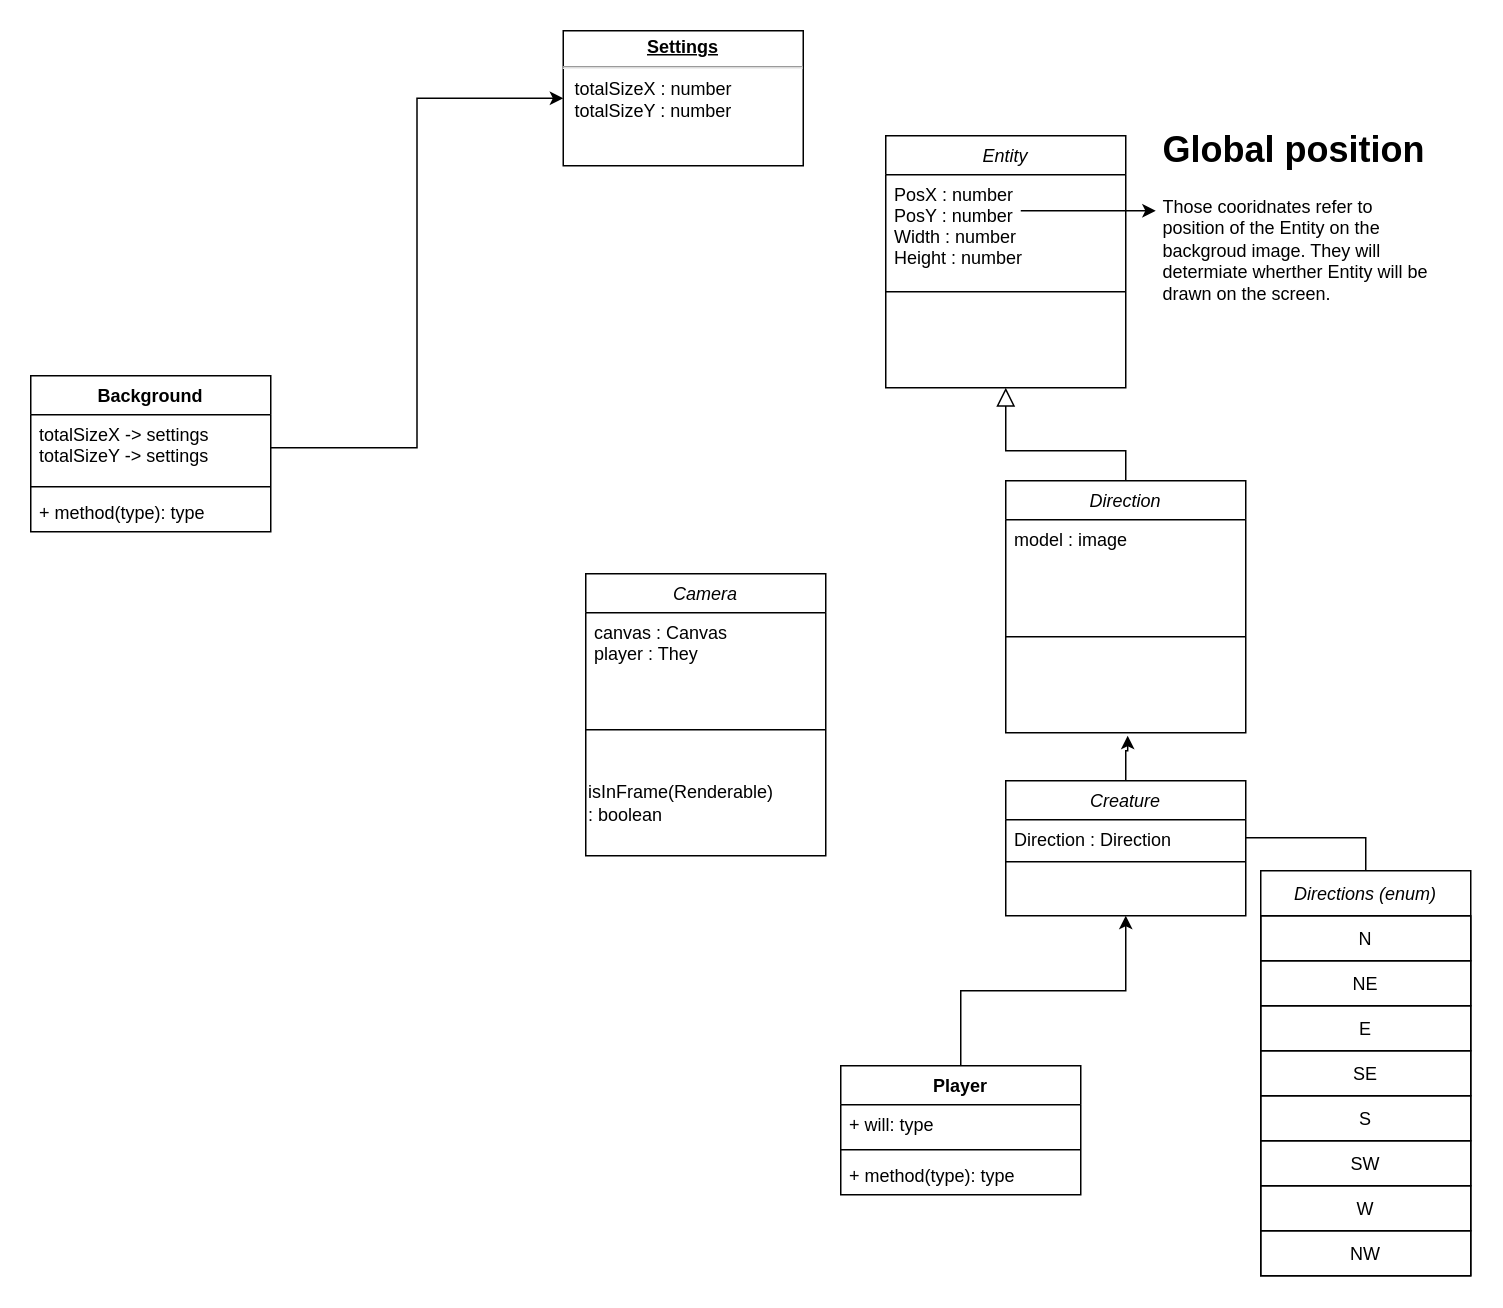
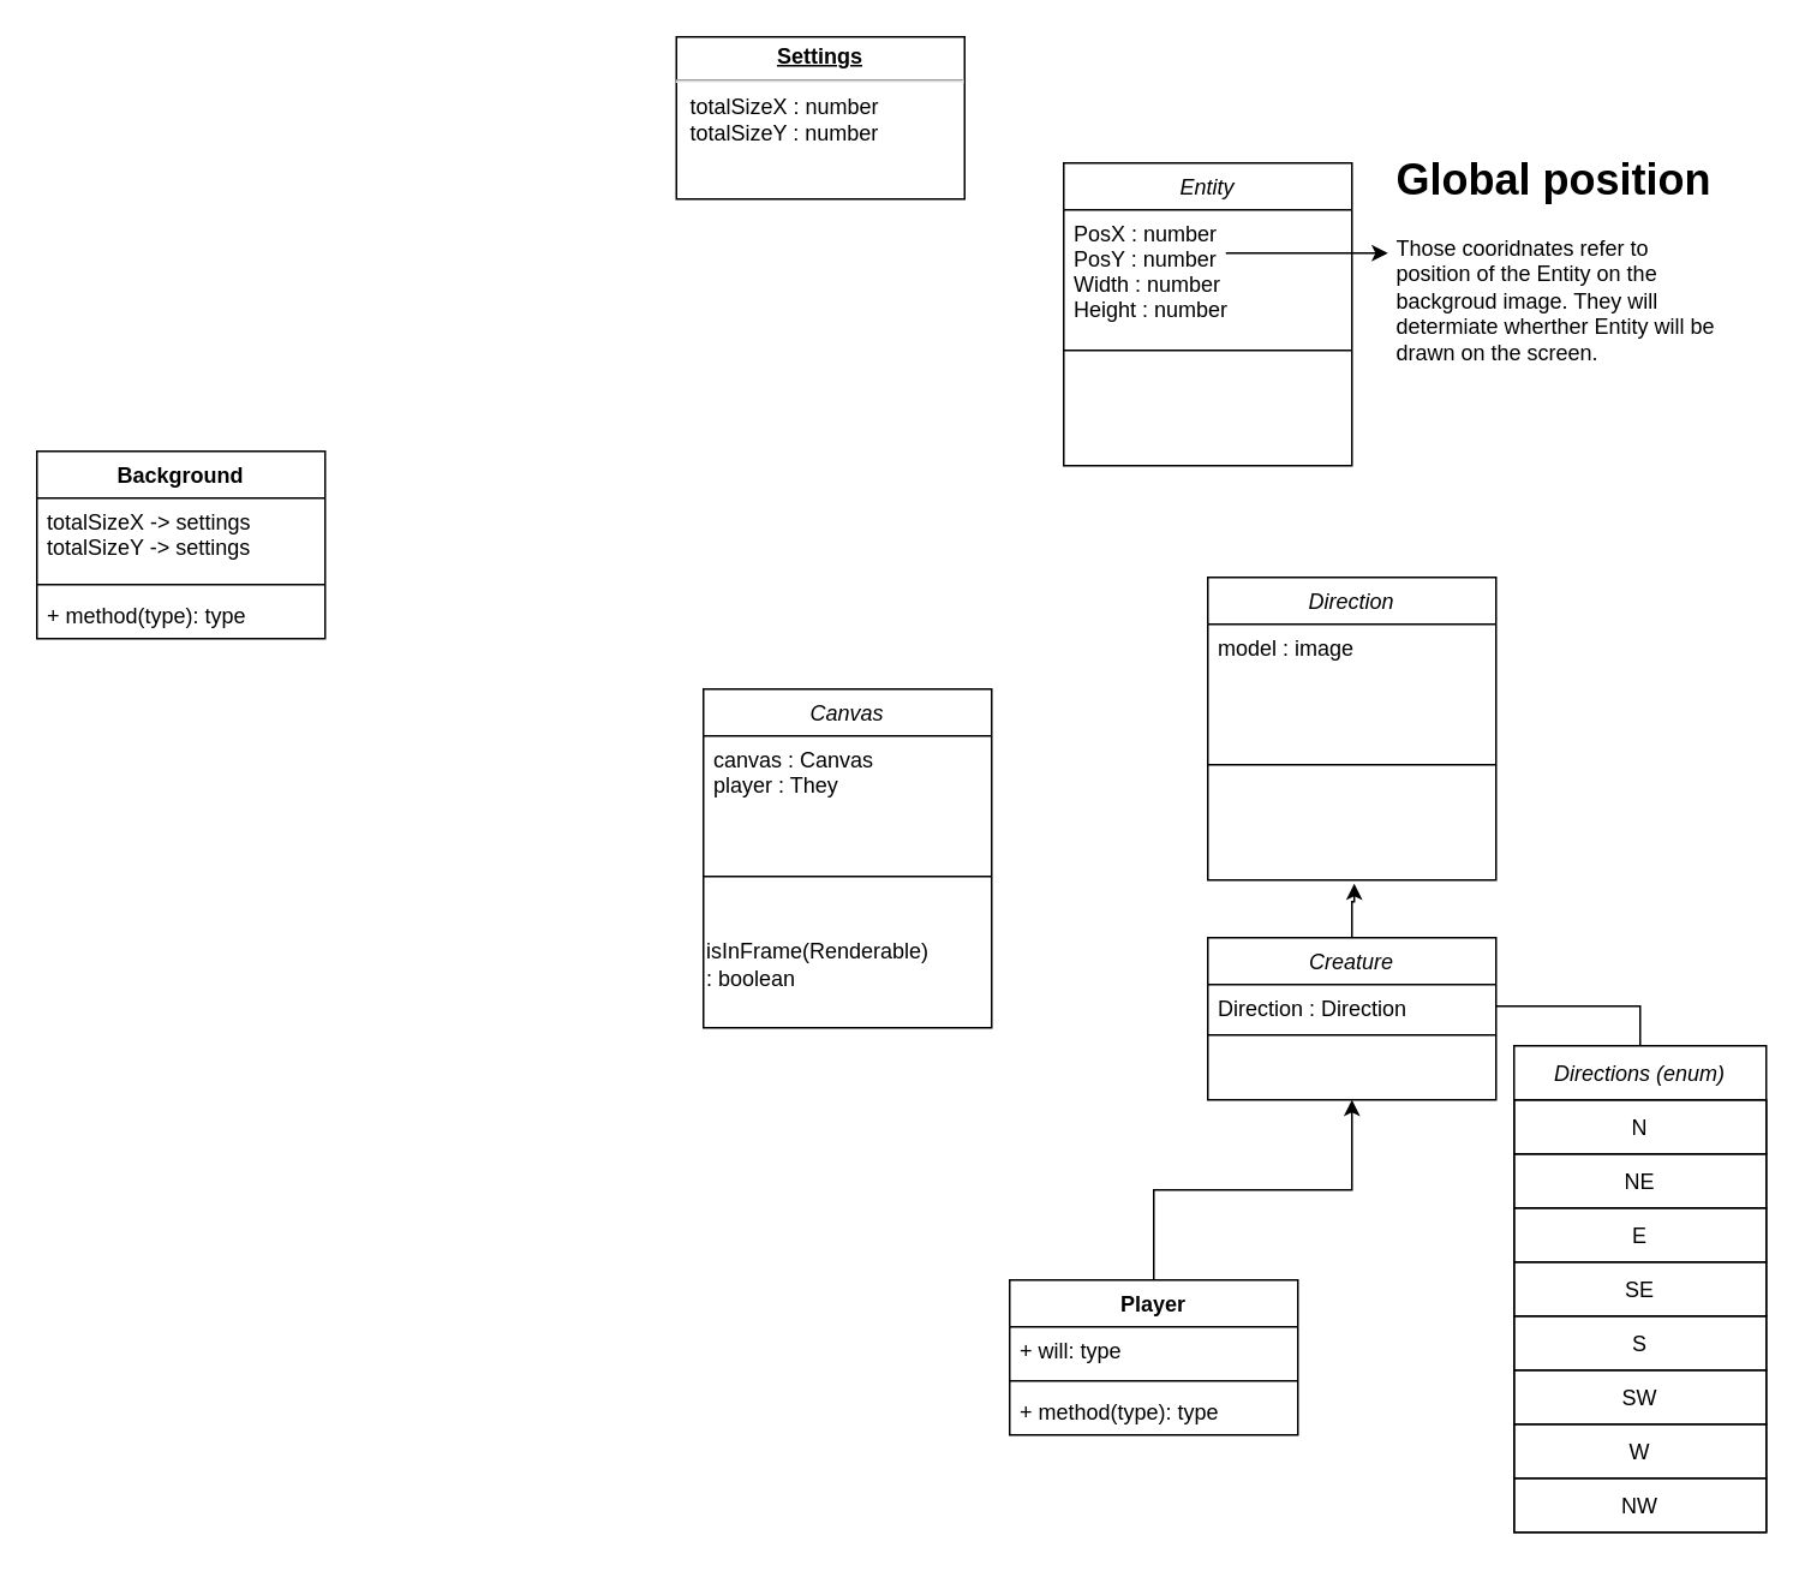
  <mxCell id="0" />
  <mxCell id="1" parent="0" />
  <mxCell id="2" value="Entity" style="swimlane;fontStyle=2;align=center;verticalAlign=top;childLayout=stackLayout;horizontal=1;startSize=26;horizontalStack=0;resizeParent=1;resizeLast=0;collapsible=1;marginBottom=0;rounded=0;shadow=0;strokeWidth=1;" parent="1" vertex="1"><mxGeometry x="590" y="90" width="160" height="168" as="geometry"><mxRectangle x="200" y="80" width="160" height="26" as="alternateBounds" /></mxGeometry></mxCell>
  <mxCell id="3" value="" style="endArrow=classic;html=1;rounded=0;" parent="2" target="21" edge="1"><mxGeometry width="50" height="50" relative="1" as="geometry"><mxPoint x="90" y="50" as="sourcePoint" /><mxPoint x="240" y="50" as="targetPoint" /></mxGeometry></mxCell>
  <mxCell id="4" value="PosX : number&#10;PosY : number&#10;Width : number&#10;Height : number&#10;&#10;" style="text;align=left;verticalAlign=top;spacingLeft=4;spacingRight=4;overflow=hidden;rotatable=0;points=[[0,0.5],[1,0.5]];portConstraint=eastwest;" parent="2" vertex="1"><mxGeometry y="26" width="160" height="64" as="geometry" /></mxCell>
  <mxCell id="5" value="" style="line;html=1;strokeWidth=1;align=left;verticalAlign=middle;spacingTop=-1;spacingLeft=3;spacingRight=3;rotatable=0;labelPosition=right;points=[];portConstraint=eastwest;" parent="2" vertex="1"><mxGeometry y="90" width="160" height="28" as="geometry" /></mxCell>
  <mxCell id="6" value="&lt;p style=&quot;line-height: 1.2;&quot;&gt;&lt;br&gt;&lt;/p&gt;" style="text;html=1;resizable=0;autosize=1;align=left;verticalAlign=middle;points=[];fillColor=none;strokeColor=none;rounded=0;" parent="2" vertex="1"><mxGeometry y="118" width="160" height="50" as="geometry" /></mxCell>
- <mxCell id="7" value="" style="endArrow=block;endSize=10;endFill=0;shadow=0;strokeWidth=1;rounded=0;edgeStyle=elbowEdgeStyle;elbow=vertical;exitX=0.5;exitY=0;exitDx=0;exitDy=0;" parent="1" source="26" target="2" edge="1"><mxGeometry width="160" relative="1" as="geometry"><mxPoint x="800" y="440" as="sourcePoint" /><mxPoint x="700" y="281" as="targetPoint" /><Array as="points"><mxPoint x="670" y="300" /><mxPoint x="660" y="310" /><mxPoint x="660" y="340" /></Array></mxGeometry></mxCell>
  <mxCell id="8" value="Directions (enum)" style="swimlane;fontStyle=2;childLayout=stackLayout;horizontal=1;startSize=30;horizontalStack=0;resizeParent=1;resizeParentMax=0;resizeLast=0;collapsible=1;marginBottom=0;" parent="1" vertex="1"><mxGeometry x="840" y="580" width="140" height="270" as="geometry" /></mxCell>
  <mxCell id="9" value="N" style="text;strokeColor=default;fillColor=none;align=center;verticalAlign=middle;spacingLeft=4;spacingRight=4;overflow=hidden;points=[[0,0.5],[1,0.5]];portConstraint=eastwest;rotatable=0;" parent="8" vertex="1"><mxGeometry y="30" width="140" height="30" as="geometry" /></mxCell>
  <mxCell id="10" value="NE" style="text;strokeColor=default;fillColor=none;align=center;verticalAlign=middle;spacingLeft=4;spacingRight=4;overflow=hidden;points=[[0,0.5],[1,0.5]];portConstraint=eastwest;rotatable=0;" parent="8" vertex="1"><mxGeometry y="60" width="140" height="30" as="geometry" /></mxCell>
  <mxCell id="11" value="E" style="text;strokeColor=default;fillColor=none;align=center;verticalAlign=middle;spacingLeft=4;spacingRight=4;overflow=hidden;points=[[0,0.5],[1,0.5]];portConstraint=eastwest;rotatable=0;" parent="8" vertex="1"><mxGeometry y="90" width="140" height="30" as="geometry" /></mxCell>
  <mxCell id="12" value="SE" style="text;strokeColor=default;fillColor=none;align=center;verticalAlign=middle;spacingLeft=4;spacingRight=4;overflow=hidden;points=[[0,0.5],[1,0.5]];portConstraint=eastwest;rotatable=0;" parent="8" vertex="1"><mxGeometry y="120" width="140" height="30" as="geometry" /></mxCell>
  <mxCell id="13" value="S" style="text;strokeColor=default;fillColor=none;align=center;verticalAlign=middle;spacingLeft=4;spacingRight=4;overflow=hidden;points=[[0,0.5],[1,0.5]];portConstraint=eastwest;rotatable=0;" parent="8" vertex="1"><mxGeometry y="150" width="140" height="30" as="geometry" /></mxCell>
  <mxCell id="14" value="SW" style="text;strokeColor=default;fillColor=none;align=center;verticalAlign=middle;spacingLeft=4;spacingRight=4;overflow=hidden;points=[[0,0.5],[1,0.5]];portConstraint=eastwest;rotatable=0;" parent="8" vertex="1"><mxGeometry y="180" width="140" height="30" as="geometry" /></mxCell>
  <mxCell id="15" value="W" style="text;strokeColor=default;fillColor=none;align=center;verticalAlign=middle;spacingLeft=4;spacingRight=4;overflow=hidden;points=[[0,0.5],[1,0.5]];portConstraint=eastwest;rotatable=0;" parent="8" vertex="1"><mxGeometry y="210" width="140" height="30" as="geometry" /></mxCell>
  <mxCell id="16" value="NW" style="text;strokeColor=default;fillColor=none;align=center;verticalAlign=middle;spacingLeft=4;spacingRight=4;overflow=hidden;points=[[0,0.5],[1,0.5]];portConstraint=eastwest;rotatable=0;" parent="8" vertex="1"><mxGeometry y="240" width="140" height="30" as="geometry" /></mxCell>
  <mxCell id="17" style="edgeStyle=orthogonalEdgeStyle;rounded=0;orthogonalLoop=1;jettySize=auto;html=1;entryX=0.508;entryY=1.04;entryDx=0;entryDy=0;entryPerimeter=0;" edge="1" parent="1" source="18" target="29"><mxGeometry relative="1" as="geometry" /></mxCell>
  <mxCell id="18" value="Creature&#10;" style="swimlane;fontStyle=2;align=center;verticalAlign=top;childLayout=stackLayout;horizontal=1;startSize=26;horizontalStack=0;resizeParent=1;resizeLast=0;collapsible=1;marginBottom=0;rounded=0;shadow=0;strokeWidth=1;" parent="1" vertex="1"><mxGeometry x="670" y="520" width="160" height="90" as="geometry"><mxRectangle x="200" y="80" width="160" height="26" as="alternateBounds" /></mxGeometry></mxCell>
  <mxCell id="19" value="Direction : Direction&#10;" style="text;align=left;verticalAlign=top;spacingLeft=4;spacingRight=4;overflow=hidden;rotatable=0;points=[[0,0.5],[1,0.5]];portConstraint=eastwest;" parent="18" vertex="1"><mxGeometry y="26" width="160" height="24" as="geometry" /></mxCell>
  <mxCell id="20" value="" style="line;html=1;strokeWidth=1;align=left;verticalAlign=middle;spacingTop=-1;spacingLeft=3;spacingRight=3;rotatable=0;labelPosition=right;points=[];portConstraint=eastwest;" parent="18" vertex="1"><mxGeometry y="50" width="160" height="8" as="geometry" /></mxCell>
  <mxCell id="21" value="&lt;h1&gt;Global position&lt;/h1&gt;&lt;p&gt;Those cooridnates refer to position of the Entity on the backgroud image. They will determiate wherther Entity will be drawn on the screen.&lt;/p&gt;" style="text;html=1;strokeColor=none;fillColor=none;spacing=5;spacingTop=-20;whiteSpace=wrap;overflow=hidden;rounded=0;" parent="1" vertex="1"><mxGeometry x="770" y="80" width="190" height="120" as="geometry" /></mxCell>
- <mxCell id="22" value="Camera" style="swimlane;fontStyle=2;align=center;verticalAlign=top;childLayout=stackLayout;horizontal=1;startSize=26;horizontalStack=0;resizeParent=1;resizeLast=0;collapsible=1;marginBottom=0;rounded=0;shadow=0;strokeWidth=1;" parent="1" vertex="1"><mxGeometry x="390" y="382" width="160" height="188" as="geometry"><mxRectangle x="200" y="80" width="160" height="26" as="alternateBounds" /></mxGeometry></mxCell>
+ <mxCell id="22" value="Canvas" style="swimlane;fontStyle=2;align=center;verticalAlign=top;childLayout=stackLayout;horizontal=1;startSize=26;horizontalStack=0;resizeParent=1;resizeLast=0;collapsible=1;marginBottom=0;rounded=0;shadow=0;strokeWidth=1;" parent="1" vertex="1"><mxGeometry x="390" y="382" width="160" height="188" as="geometry"><mxRectangle x="200" y="80" width="160" height="26" as="alternateBounds" /></mxGeometry></mxCell>
  <mxCell id="23" value="canvas : Canvas&#10;player : They" style="text;align=left;verticalAlign=top;spacingLeft=4;spacingRight=4;overflow=hidden;rotatable=0;points=[[0,0.5],[1,0.5]];portConstraint=eastwest;" parent="22" vertex="1"><mxGeometry y="26" width="160" height="64" as="geometry" /></mxCell>
  <mxCell id="24" value="" style="line;html=1;strokeWidth=1;align=left;verticalAlign=middle;spacingTop=-1;spacingLeft=3;spacingRight=3;rotatable=0;labelPosition=right;points=[];portConstraint=eastwest;" parent="22" vertex="1"><mxGeometry y="90" width="160" height="28" as="geometry" /></mxCell>
  <mxCell id="25" value="&lt;p style=&quot;line-height: 1.2;&quot;&gt;isInFrame(Renderable) &lt;br&gt;: boolean&lt;/p&gt;" style="text;html=1;resizable=0;autosize=1;align=left;verticalAlign=middle;points=[];fillColor=none;strokeColor=none;rounded=0;" parent="22" vertex="1"><mxGeometry y="118" width="160" height="70" as="geometry" /></mxCell>
  <mxCell id="26" value="Direction" style="swimlane;fontStyle=2;align=center;verticalAlign=top;childLayout=stackLayout;horizontal=1;startSize=26;horizontalStack=0;resizeParent=1;resizeLast=0;collapsible=1;marginBottom=0;rounded=0;shadow=0;strokeWidth=1;" parent="1" vertex="1"><mxGeometry x="670" y="320" width="160" height="168" as="geometry"><mxRectangle x="200" y="80" width="160" height="26" as="alternateBounds" /></mxGeometry></mxCell>
  <mxCell id="27" value="model : image&#10;" style="text;align=left;verticalAlign=top;spacingLeft=4;spacingRight=4;overflow=hidden;rotatable=0;points=[[0,0.5],[1,0.5]];portConstraint=eastwest;" parent="26" vertex="1"><mxGeometry y="26" width="160" height="64" as="geometry" /></mxCell>
  <mxCell id="28" value="" style="line;html=1;strokeWidth=1;align=left;verticalAlign=middle;spacingTop=-1;spacingLeft=3;spacingRight=3;rotatable=0;labelPosition=right;points=[];portConstraint=eastwest;" parent="26" vertex="1"><mxGeometry y="90" width="160" height="28" as="geometry" /></mxCell>
  <mxCell id="29" value="&lt;p style=&quot;line-height: 1.2;&quot;&gt;&lt;br&gt;&lt;/p&gt;" style="text;html=1;resizable=0;autosize=1;align=left;verticalAlign=middle;points=[];fillColor=none;strokeColor=none;rounded=0;" parent="26" vertex="1"><mxGeometry y="118" width="160" height="50" as="geometry" /></mxCell>
  <mxCell id="30" style="edgeStyle=orthogonalEdgeStyle;rounded=0;orthogonalLoop=1;jettySize=auto;html=1;entryX=0.5;entryY=1;entryDx=0;entryDy=0;" edge="1" parent="1" source="31" target="18"><mxGeometry relative="1" as="geometry" /></mxCell>
  <mxCell id="31" value="Player&#10;" style="swimlane;fontStyle=1;align=center;verticalAlign=top;childLayout=stackLayout;horizontal=1;startSize=26;horizontalStack=0;resizeParent=1;resizeParentMax=0;resizeLast=0;collapsible=1;marginBottom=0;" vertex="1" parent="1"><mxGeometry x="560" y="710" width="160" height="86" as="geometry" /></mxCell>
  <mxCell id="32" value="+ will: type" style="text;strokeColor=none;fillColor=none;align=left;verticalAlign=top;spacingLeft=4;spacingRight=4;overflow=hidden;rotatable=0;points=[[0,0.5],[1,0.5]];portConstraint=eastwest;" vertex="1" parent="31"><mxGeometry y="26" width="160" height="26" as="geometry" /></mxCell>
  <mxCell id="33" value="" style="line;strokeWidth=1;fillColor=none;align=left;verticalAlign=middle;spacingTop=-1;spacingLeft=3;spacingRight=3;rotatable=0;labelPosition=right;points=[];portConstraint=eastwest;" vertex="1" parent="31"><mxGeometry y="52" width="160" height="8" as="geometry" /></mxCell>
  <mxCell id="34" value="+ method(type): type" style="text;strokeColor=none;fillColor=none;align=left;verticalAlign=top;spacingLeft=4;spacingRight=4;overflow=hidden;rotatable=0;points=[[0,0.5],[1,0.5]];portConstraint=eastwest;" vertex="1" parent="31"><mxGeometry y="60" width="160" height="26" as="geometry" /></mxCell>
  <mxCell id="35" style="edgeStyle=orthogonalEdgeStyle;rounded=0;orthogonalLoop=1;jettySize=auto;html=1;entryX=0.5;entryY=0;entryDx=0;entryDy=0;endArrow=none;" edge="1" parent="1" source="19" target="8"><mxGeometry relative="1" as="geometry" /></mxCell>
  <mxCell id="36" value="Background&#10;" style="swimlane;fontStyle=1;align=center;verticalAlign=top;childLayout=stackLayout;horizontal=1;startSize=26;horizontalStack=0;resizeParent=1;resizeParentMax=0;resizeLast=0;collapsible=1;marginBottom=0;" vertex="1" parent="1"><mxGeometry x="20" y="250" width="160" height="104" as="geometry" /></mxCell>
  <mxCell id="37" value="totalSizeX -&gt; settings&#10;totalSizeY -&gt; settings" style="text;strokeColor=none;fillColor=none;align=left;verticalAlign=top;spacingLeft=4;spacingRight=4;overflow=hidden;rotatable=0;points=[[0,0.5],[1,0.5]];portConstraint=eastwest;" vertex="1" parent="36"><mxGeometry y="26" width="160" height="44" as="geometry" /></mxCell>
  <mxCell id="38" value="" style="line;strokeWidth=1;fillColor=none;align=left;verticalAlign=middle;spacingTop=-1;spacingLeft=3;spacingRight=3;rotatable=0;labelPosition=right;points=[];portConstraint=eastwest;" vertex="1" parent="36"><mxGeometry y="70" width="160" height="8" as="geometry" /></mxCell>
  <mxCell id="39" value="+ method(type): type" style="text;strokeColor=none;fillColor=none;align=left;verticalAlign=top;spacingLeft=4;spacingRight=4;overflow=hidden;rotatable=0;points=[[0,0.5],[1,0.5]];portConstraint=eastwest;" vertex="1" parent="36"><mxGeometry y="78" width="160" height="26" as="geometry" /></mxCell>
  <mxCell id="40" value="&lt;p style=&quot;margin:0px;margin-top:4px;text-align:center;text-decoration:underline;&quot;&gt;&lt;b&gt;Settings&lt;/b&gt;&lt;/p&gt;&lt;hr&gt;&lt;p style=&quot;margin:0px;margin-left:8px;&quot;&gt;totalSizeX : number&lt;br&gt;totalSizeY : number&lt;br&gt;&lt;br&gt;&lt;/p&gt;" style="verticalAlign=top;align=left;overflow=fill;fontSize=12;fontFamily=Helvetica;html=1;" vertex="1" parent="1"><mxGeometry x="375" y="20" width="160" height="90" as="geometry" /></mxCell>
- <mxCell id="41" style="edgeStyle=orthogonalEdgeStyle;rounded=0;orthogonalLoop=1;jettySize=auto;html=1;entryX=0;entryY=0.5;entryDx=0;entryDy=0;" edge="1" parent="1" source="37" target="40"><mxGeometry relative="1" as="geometry" /></mxCell>
